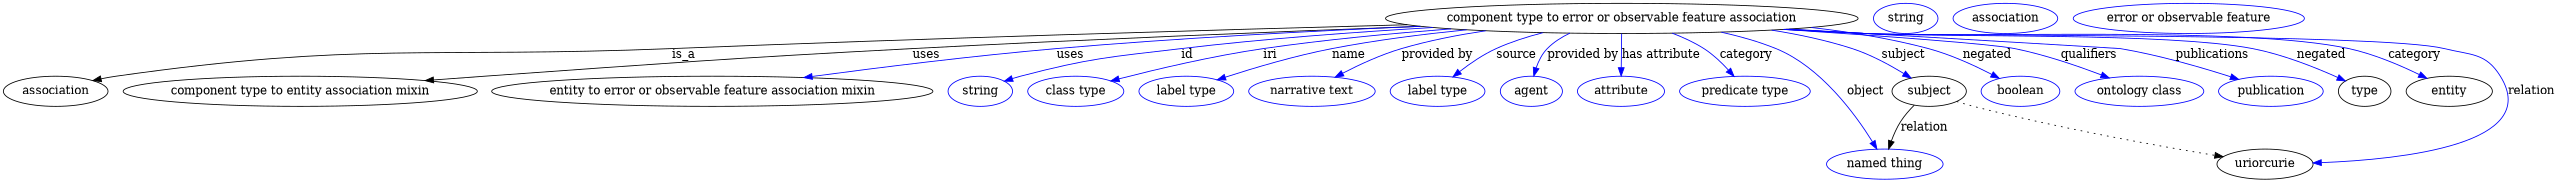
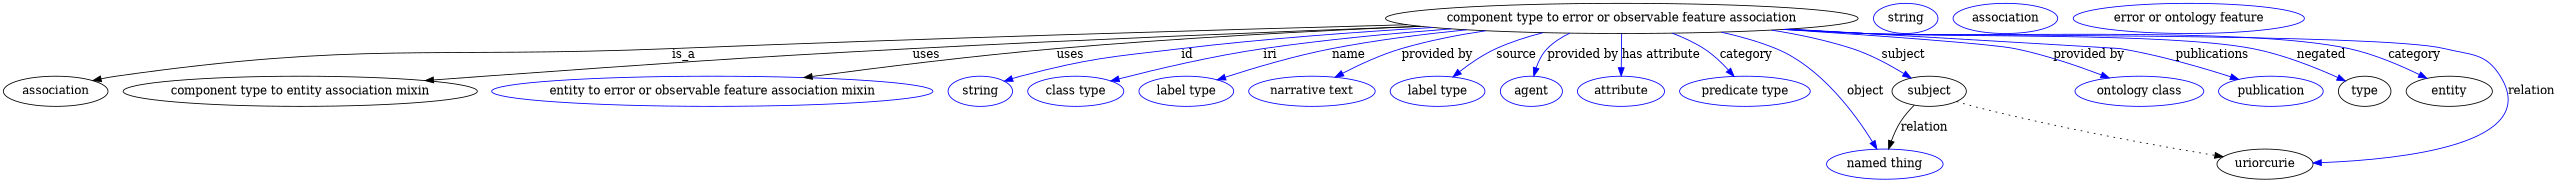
  digraph {
    node [color=blue]
    edge [color=blue style=solid]
    n1 [height=0.5 label="component type to error or observable feature association" width=7.8354 color=""]
    association [height=0.5 width=1.7332 color=""]
    "component type to entity association mixin" [height=0.5 width=5.8675 color=""]
-   "entity to error or observable feature association mixin" [height=0.5 width=7.3119 color=""]
+   "entity to error or observable feature association mixin" [height=0.5 width=7.3119]
    n5 [height=0.5 label=string width=1.0652]
    n6 [height=0.5 label="class type" width=1.2277]
    n7 [height=0.5 label="label type" width=1.5707]
    n8 [height=0.5 label="narrative text" width=2.0943]
    n9 [height=0.5 label="label type" width=1.5707]
    n10 [height=0.5 label=agent width=1.0291]
    n11 [height=0.5 label=attribute width=1.4443]
    n12 [height=0.5 label="predicate type" width=2.1665]
    n13 [height=0.5 label="named thing" width=1.9318]
    n14 [color=black height=0.5 label=uriorcurie width=1.5887]
-   n15 [height=0.5 label=boolean width=1.2999]
    n16 [height=0.5 label="ontology class" width=2.1304]
    n17 [height=0.5 label=publication width=1.7332]
    type [height=0.5 width=0.86659 color=""]
    n19 [height=0.5 label=entity width=1.4263 color=""]
    subject [height=0.5 width=1.2277 color=""]
    n21 [height=0.5 label=string width=1.0652]
    n22 [height=0.5 label=association width=1.7332]
-   n23 [height=0.5 label="error or observable feature" width=3.8274]
+   n23 [height=0.5 label="error or ontology feature" width=3.8274]
    n1 -> association [label=is_a color="" style=""]
    n1 -> "component type to entity association mixin" [label=uses color="" style=""]
-   n1 -> "entity to error or observable feature association mixin" [label=uses style=""]
+   n1 -> "entity to error or observable feature association mixin" [label=uses color="" style=""]
    n1 -> n5 [label=id]
    n1 -> n6 [label=iri]
    n1 -> n7 [label=name]
    n1 -> n8 [label="provided by"]
    n1 -> n9 [label=source]
    n1 -> n10 [label="provided by"]
    n1 -> n11 [label="has attribute"]
    n1 -> n12 [label=category]
    n1 -> n13 [label=object]
    n1 -> n14 [label=relation]
-   n1 -> n15 [label=negated]
-   n1 -> n16 [label=qualifiers]
+   n1 -> n16 [label="provided by"]
    n1 -> n17 [label=publications]
    n1 -> type [label=negated]
    n1 -> n19 [label=category]
    n1 -> subject [label=subject]
    subject -> n13 [label=relation color="" style=""]
    subject -> n14 [style=dotted color=""]
  }
